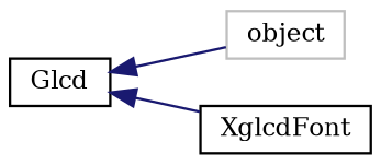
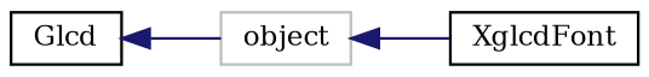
  digraph {
    fontname="DejaVu Serif"
    rankdir=LR
    node [color=black fillcolor=white fontname="DejaVu Serif" fontsize=10 shape=record style=filled]
    edge [color=midnightblue dir=back fontname="DejaVu Serif" fontsize=10 labelfontname=Helvetica labelfontsize=10 style=solid]
    n1 [color=grey75 height=0.2 label=object width=0.4]
    n2 [height=0.2 label=XglcdFont width=0.4]
    n3 [height=0.2 label=Glcd width=0.4]
-   n3 -> n2
+   n1 -> n2
    n3 -> n1
  }
